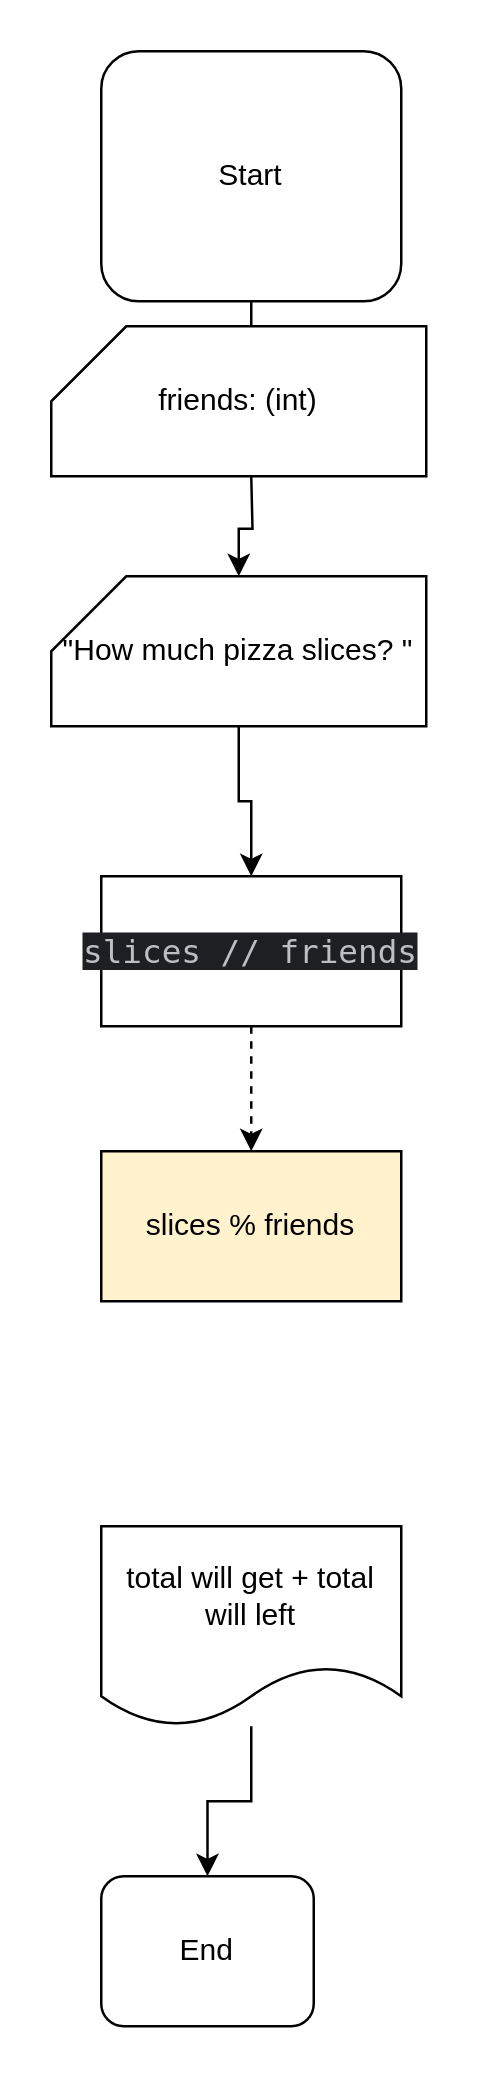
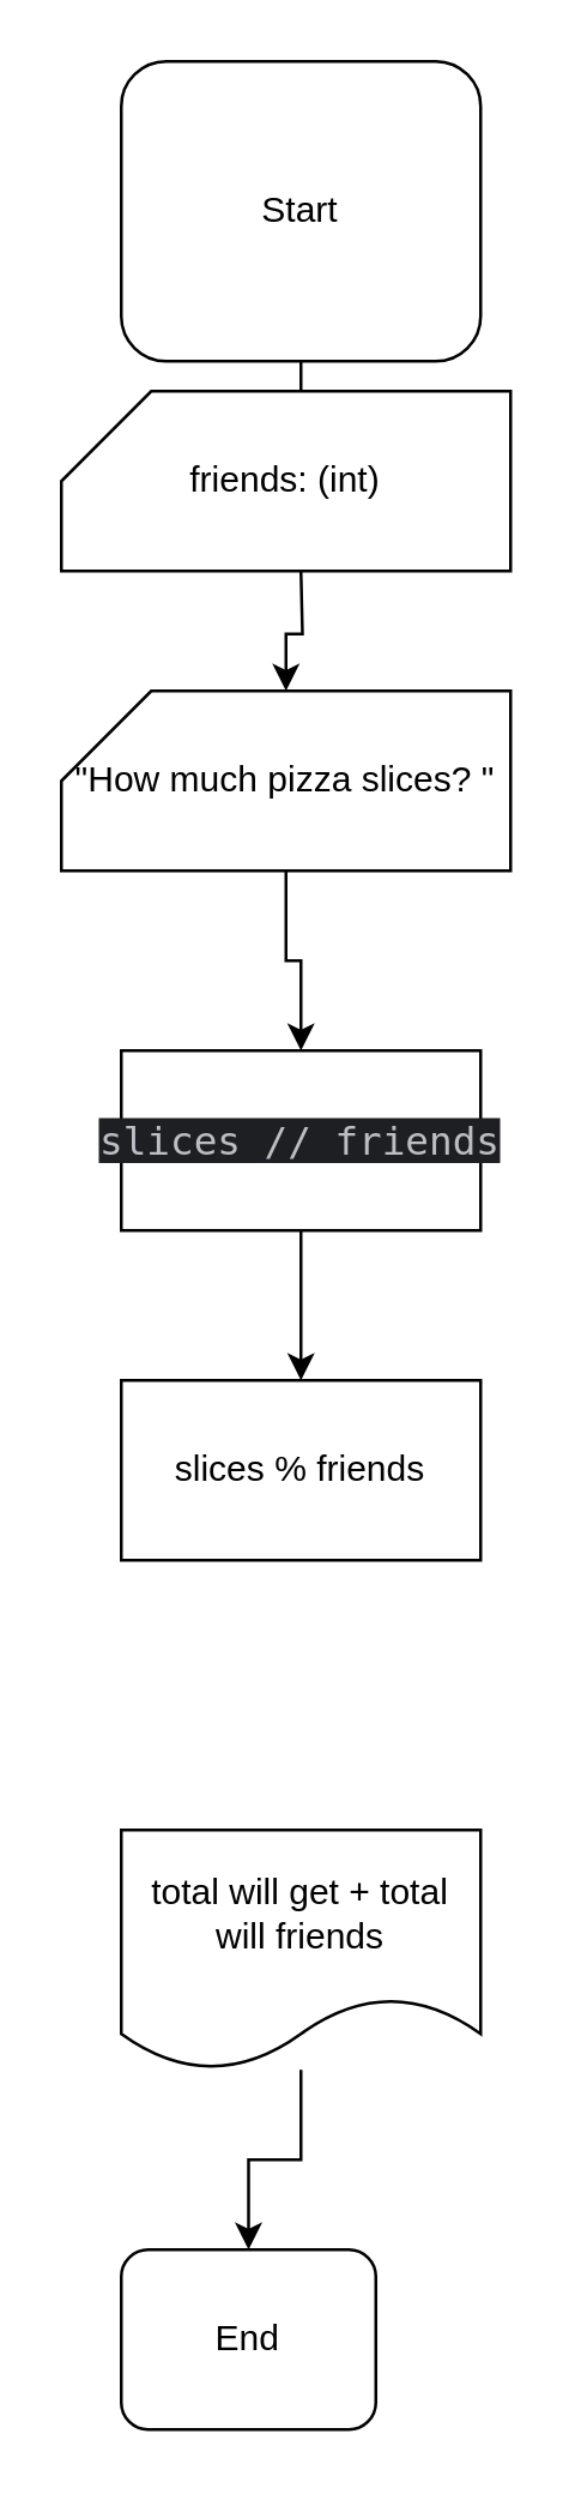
  <mxCell id="0" />
  <mxCell id="1" parent="0" />
  <mxCell id="2" value="" style="edgeStyle=orthogonalEdgeStyle;rounded=0;orthogonalLoop=1;jettySize=auto;html=1;" edge="1" parent="1" source="3"><mxGeometry relative="1" as="geometry"><mxPoint x="100" y="130" as="targetPoint" /></mxGeometry></mxCell>
  <mxCell id="3" value="Start" style="rounded=1;whiteSpace=wrap;html=1;" vertex="1" parent="1"><mxGeometry x="40" y="20" width="120" height="100" as="geometry" /></mxCell>
  <mxCell id="4" value="" style="edgeStyle=orthogonalEdgeStyle;rounded=0;orthogonalLoop=1;jettySize=auto;html=1;" edge="1" parent="1" source="5" target="8"><mxGeometry relative="1" as="geometry" /></mxCell>
  <mxCell id="5" value="&quot;How much pizza slices? &quot;" style="shape=card;whiteSpace=wrap;html=1;" vertex="1" parent="1"><mxGeometry x="20" y="230" width="150" height="60" as="geometry" /></mxCell>
  <mxCell id="6" value="" style="edgeStyle=orthogonalEdgeStyle;rounded=0;orthogonalLoop=1;jettySize=auto;html=1;" edge="1" parent="1" target="5"><mxGeometry relative="1" as="geometry"><mxPoint x="100" y="190" as="sourcePoint" /></mxGeometry></mxCell>
- <mxCell id="7" value="" style="edgeStyle=orthogonalEdgeStyle;rounded=0;orthogonalLoop=1;jettySize=auto;html=1;dashed=1;" edge="1" parent="1" source="8" target="9"><mxGeometry relative="1" as="geometry" /></mxCell>
+ <mxCell id="7" value="" style="edgeStyle=orthogonalEdgeStyle;rounded=0;orthogonalLoop=1;jettySize=auto;html=1;" edge="1" parent="1" source="8" target="9"><mxGeometry relative="1" as="geometry" /></mxCell>
  <mxCell id="8" value="&lt;div style=&quot;background-color:#1e1f22;color:#bcbec4&quot;&gt;&lt;pre style=&quot;font-family:'JetBrains Mono',monospace;font-size:9.8pt;&quot;&gt;slices // friends&lt;/pre&gt;&lt;/div&gt;" style="rounded=0;whiteSpace=wrap;html=1;" vertex="1" parent="1"><mxGeometry x="40" y="350" width="120" height="60" as="geometry" /></mxCell>
- <mxCell id="9" value="slices % friends" style="rounded=0;whiteSpace=wrap;html=1;fillColor=#fff2cc;" vertex="1" parent="1"><mxGeometry x="40" y="460" width="120" height="60" as="geometry" /></mxCell>
+ <mxCell id="9" value="slices % friends" style="rounded=0;whiteSpace=wrap;html=1;" vertex="1" parent="1"><mxGeometry x="40" y="460" width="120" height="60" as="geometry" /></mxCell>
  <mxCell id="10" value="" style="edgeStyle=orthogonalEdgeStyle;rounded=0;orthogonalLoop=1;jettySize=auto;html=1;" edge="1" parent="1" source="11" target="12"><mxGeometry relative="1" as="geometry" /></mxCell>
- <mxCell id="11" value="total will get + total will left" style="shape=document;whiteSpace=wrap;html=1;boundedLbl=1;" vertex="1" parent="1"><mxGeometry x="40" y="610" width="120" height="80" as="geometry" /></mxCell>
+ <mxCell id="11" value="total will get + total will friends" style="shape=document;whiteSpace=wrap;html=1;boundedLbl=1;" vertex="1" parent="1"><mxGeometry x="40" y="610" width="120" height="80" as="geometry" /></mxCell>
  <mxCell id="12" value="End" style="rounded=1;whiteSpace=wrap;html=1;" vertex="1" parent="1"><mxGeometry x="40" y="750" width="85" height="60" as="geometry" /></mxCell>
  <mxCell id="13" value="friends: (int)" style="shape=card;whiteSpace=wrap;html=1;" vertex="1" parent="1"><mxGeometry x="20" y="130" width="150" height="60" as="geometry" /></mxCell>
